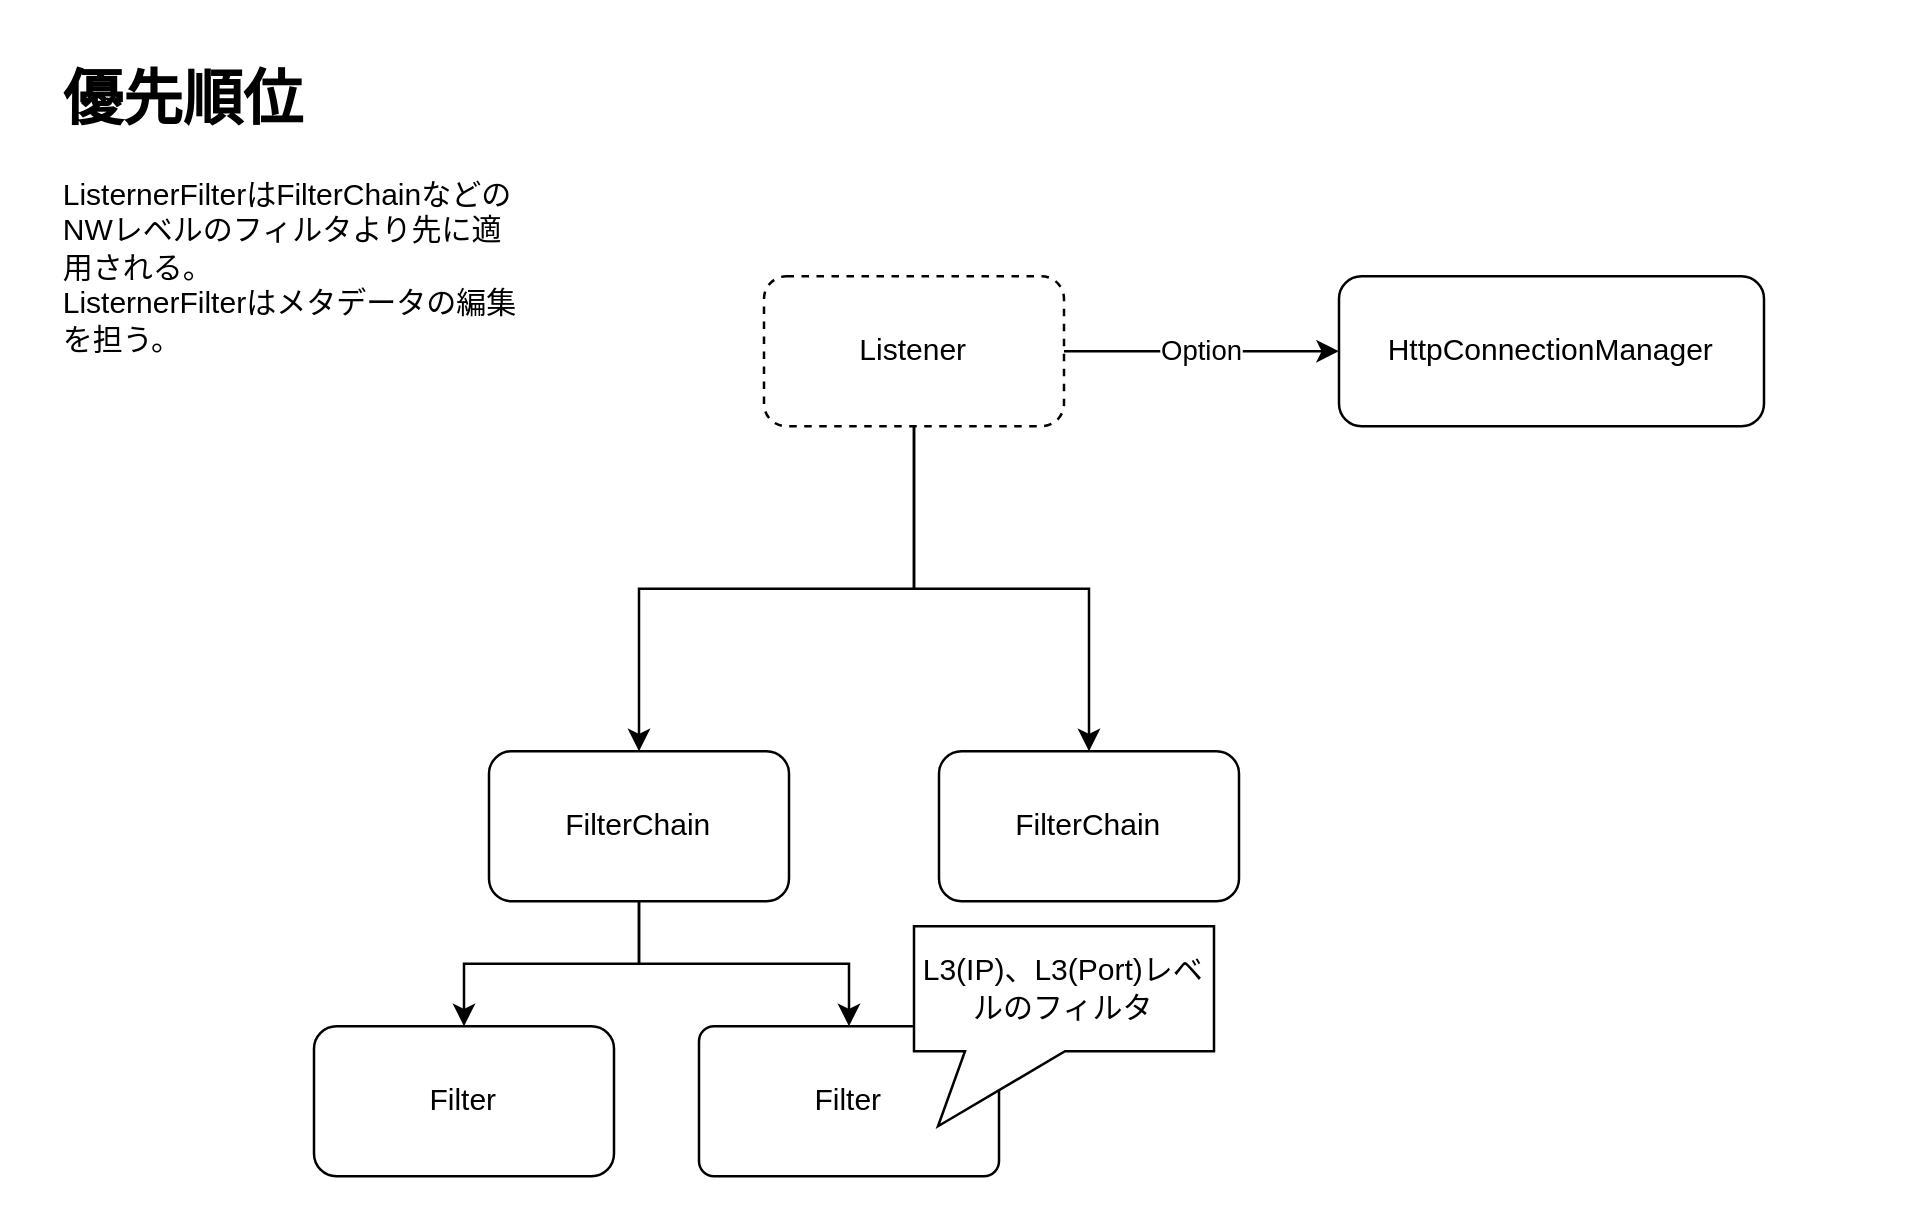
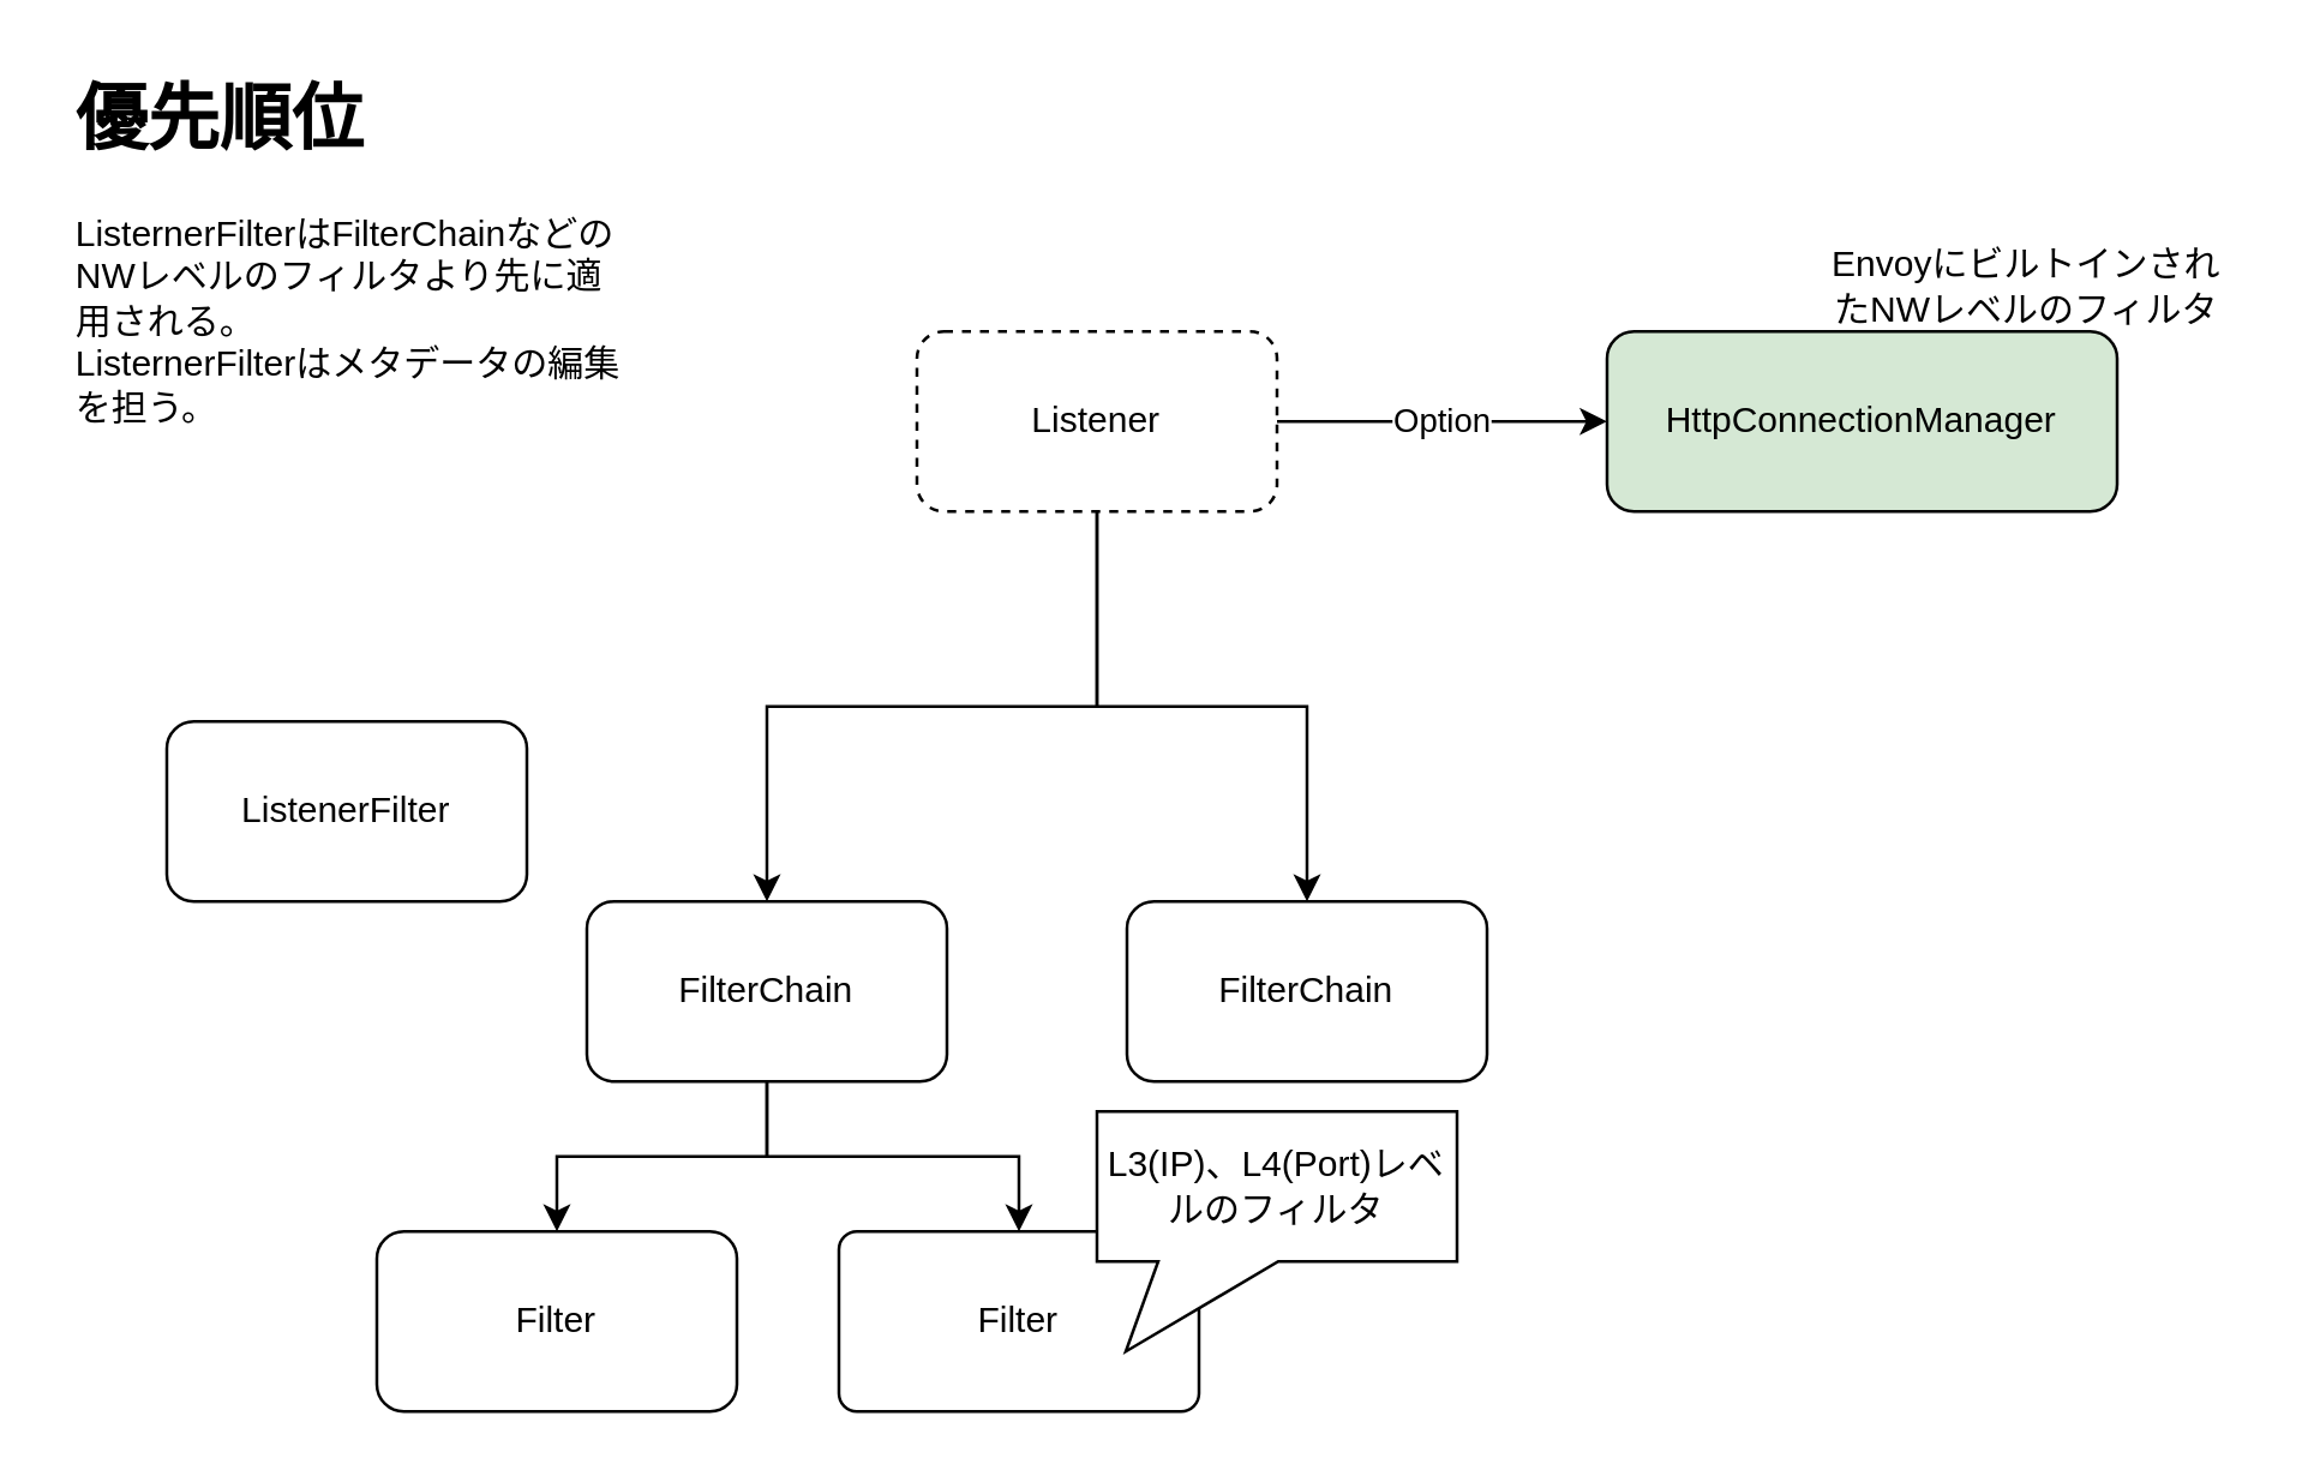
  <mxCell id="0" />
  <mxCell id="1" parent="0" />
  <mxCell id="2" value="" style="edgeStyle=orthogonalEdgeStyle;rounded=0;orthogonalLoop=1;jettySize=auto;html=1;" edge="1" parent="1" source="5" target="8"><mxGeometry relative="1" as="geometry" /></mxCell>
  <mxCell id="3" style="edgeStyle=orthogonalEdgeStyle;rounded=0;orthogonalLoop=1;jettySize=auto;html=1;exitX=0.5;exitY=1;exitDx=0;exitDy=0;" edge="1" parent="1" source="5" target="9"><mxGeometry relative="1" as="geometry" /></mxCell>
  <mxCell id="4" value="Option" style="edgeStyle=orthogonalEdgeStyle;rounded=0;orthogonalLoop=1;jettySize=auto;html=1;startArrow=none;" edge="1" parent="1" source="5" target="15"><mxGeometry relative="1" as="geometry" /></mxCell>
  <mxCell id="5" value="Listener" style="rounded=1;whiteSpace=wrap;html=1;dashed=1;" vertex="1" parent="1"><mxGeometry x="305" y="110" width="120" height="60" as="geometry" /></mxCell>
  <mxCell id="6" style="edgeStyle=orthogonalEdgeStyle;rounded=0;orthogonalLoop=1;jettySize=auto;html=1;" edge="1" parent="1" source="8" target="10"><mxGeometry relative="1" as="geometry" /></mxCell>
  <mxCell id="7" style="edgeStyle=orthogonalEdgeStyle;rounded=0;orthogonalLoop=1;jettySize=auto;html=1;" edge="1" parent="1" source="8" target="11"><mxGeometry relative="1" as="geometry" /></mxCell>
  <mxCell id="8" value="FilterChain" style="rounded=1;whiteSpace=wrap;html=1;" vertex="1" parent="1"><mxGeometry x="195" y="300" width="120" height="60" as="geometry" /></mxCell>
  <mxCell id="9" value="FilterChain" style="rounded=1;whiteSpace=wrap;html=1;" vertex="1" parent="1"><mxGeometry x="375" y="300" width="120" height="60" as="geometry" /></mxCell>
  <mxCell id="10" value="Filter" style="rounded=1;whiteSpace=wrap;html=1;" vertex="1" parent="1"><mxGeometry x="125" y="410" width="120" height="60" as="geometry" /></mxCell>
  <mxCell id="11" value="Filter" style="rounded=1;whiteSpace=wrap;html=1;arcSize=10;" vertex="1" parent="1"><mxGeometry x="279" y="410" width="120" height="60" as="geometry" /></mxCell>
- <mxCell id="13" value="L3(IP)、L3(Port)レベルのフィルタ" style="shape=callout;whiteSpace=wrap;html=1;perimeter=calloutPerimeter;position2=0.08;size=30;position=0.17;base=40;" vertex="1" parent="1"><mxGeometry x="365" y="370" width="120" height="80" as="geometry" /></mxCell>
+ <mxCell id="12" value="ListenerFilter" style="rounded=1;whiteSpace=wrap;html=1;" vertex="1" parent="1"><mxGeometry x="55" y="240" width="120" height="60" as="geometry" /></mxCell>
+ <mxCell id="13" value="L3(IP)、L4(Port)レベルのフィルタ" style="shape=callout;whiteSpace=wrap;html=1;perimeter=calloutPerimeter;position2=0.08;size=30;position=0.17;base=40;" vertex="1" parent="1"><mxGeometry x="365" y="370" width="120" height="80" as="geometry" /></mxCell>
  <mxCell id="14" value="&lt;h1&gt;優先順位&lt;/h1&gt;&lt;div&gt;ListernerFilterはFilterChainなどのNWレベルのフィルタより先に適用される。&lt;/div&gt;&lt;div&gt;ListernerFilterはメタデータの編集を担う。&lt;/div&gt;" style="text;html=1;strokeColor=none;fillColor=none;spacing=5;spacingTop=-20;whiteSpace=wrap;overflow=hidden;rounded=0;" vertex="1" parent="1"><mxGeometry x="20" y="20" width="190" height="130" as="geometry" /></mxCell>
- <mxCell id="15" value="HttpConnectionManager" style="rounded=1;whiteSpace=wrap;html=1;" vertex="1" parent="1"><mxGeometry x="535" y="110" width="170" height="60" as="geometry" /></mxCell>
+ <mxCell id="15" value="HttpConnectionManager" style="rounded=1;whiteSpace=wrap;html=1;fillColor=#d5e8d4;" vertex="1" parent="1"><mxGeometry x="535" y="110" width="170" height="60" as="geometry" /></mxCell>
+ <mxCell id="16" value="EnvoyにビルトインされたNWレベルのフィルタ" style="text;html=1;strokeColor=none;fillColor=none;align=center;verticalAlign=middle;whiteSpace=wrap;rounded=0;" vertex="1" parent="1"><mxGeometry x="605" y="80" width="140" height="30" as="geometry" /></mxCell>
